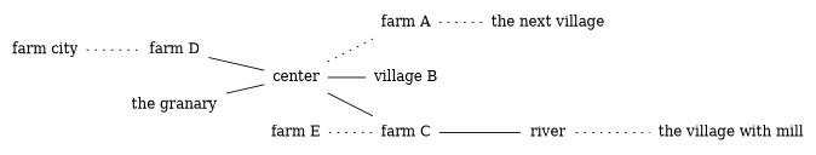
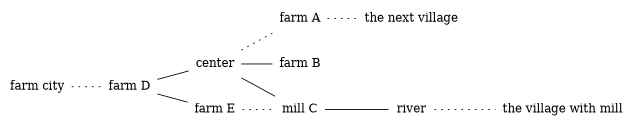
  graph {
    rankdir=LR
    node [shape=plaintext]
    n1 [label="farm city"]
    "farm D"
    center
    "farm E"
    "farm A"
-   "farm B" [label="village B"]
-   "farm C"
+   "farm B"
+   "farm C" [label="mill C"]
    "the next village"
    river
    "the village with mill"
-   "the granary"
    n1 -- "farm D" [style=dotted]
    "farm D" -- center
+   "farm D" -- "farm E"
    center -- "farm A" [style=dotted]
    center -- "farm B"
    center -- "farm C"
    "farm E" -- "farm C" [style=dotted]
    "farm A" -- "the next village" [style=dotted]
    "farm C" -- river
    river -- "the village with mill" [style=dotted]
-   "the granary" -- center
  }
